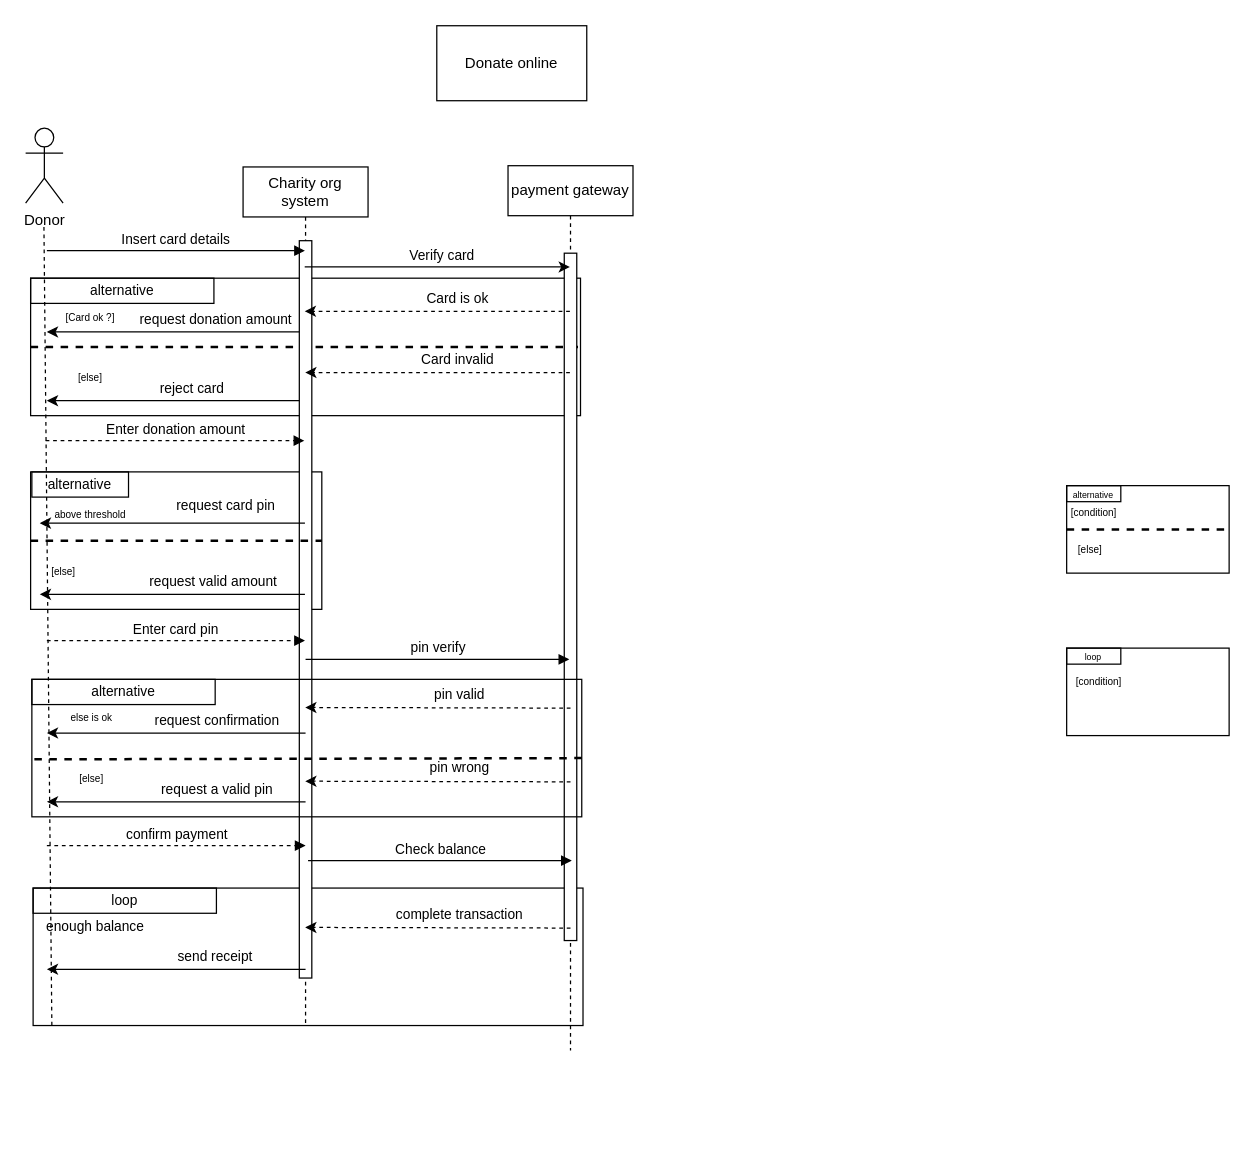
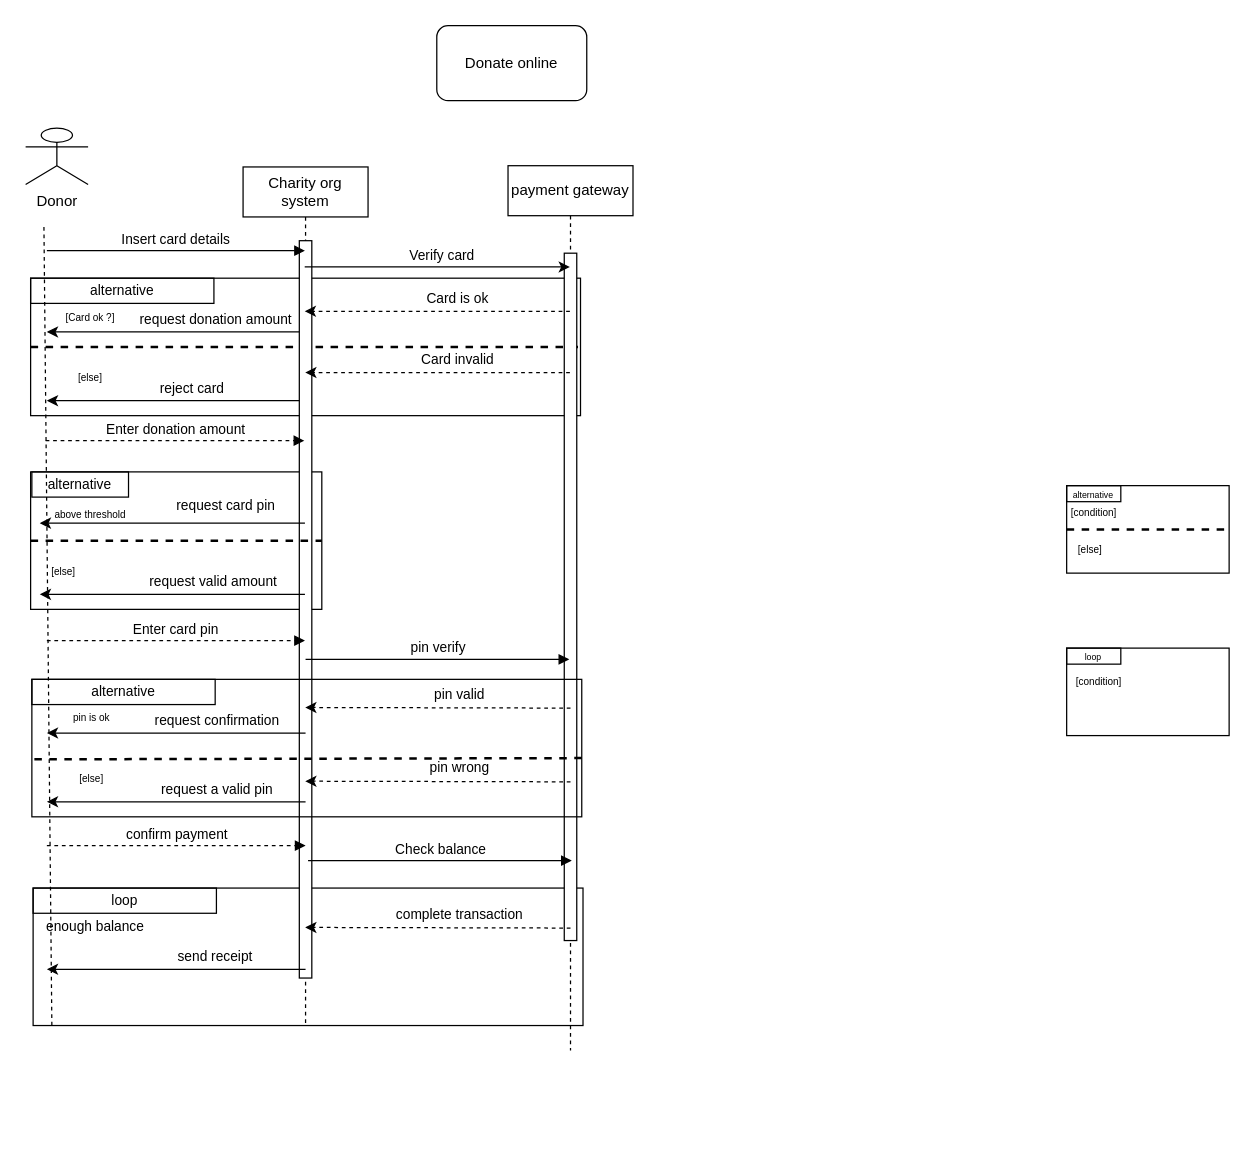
  <mxCell id="0" />
  <mxCell id="1" parent="0" />
  <mxCell id="2" value="Charity org system" style="shape=umlLifeline;perimeter=lifelinePerimeter;whiteSpace=wrap;html=1;container=0;dropTarget=0;collapsible=0;recursiveResize=0;outlineConnect=0;portConstraint=eastwest;newEdgeStyle={&quot;edgeStyle&quot;:&quot;elbowEdgeStyle&quot;,&quot;elbow&quot;:&quot;vertical&quot;,&quot;curved&quot;:0,&quot;rounded&quot;:0};" parent="1" vertex="1"><mxGeometry x="194" y="133" width="100" height="687" as="geometry" /></mxCell>
  <mxCell id="3" value="" style="rounded=0;whiteSpace=wrap;html=1;fillColor=none;container=0;" vertex="1" parent="1"><mxGeometry x="26" y="710" width="440" height="110.0" as="geometry" /></mxCell>
  <mxCell id="4" value="" style="rounded=0;whiteSpace=wrap;html=1;fillColor=none;" vertex="1" parent="1"><mxGeometry x="24" y="377" width="233" height="110" as="geometry" /></mxCell>
  <mxCell id="5" value="" style="group;movable=1;resizable=1;rotatable=1;deletable=1;editable=1;locked=0;connectable=1;" vertex="1" connectable="0" parent="1"><mxGeometry x="24" y="222" width="440" height="680" as="geometry" /></mxCell>
  <mxCell id="6" value="" style="endArrow=classic;html=1;rounded=0;" edge="1" parent="5" source="2"><mxGeometry width="50" height="50" relative="1" as="geometry"><mxPoint x="225.88" y="43.47" as="sourcePoint" /><mxPoint x="13" y="43" as="targetPoint" /></mxGeometry></mxCell>
  <mxCell id="7" value="request donation amount" style="edgeLabel;html=1;align=center;verticalAlign=middle;resizable=0;points=[];" vertex="1" connectable="0" parent="6"><mxGeometry x="-0.055" y="1" relative="1" as="geometry"><mxPoint x="26" y="-12" as="offset" /></mxGeometry></mxCell>
  <mxCell id="8" value="" style="endArrow=classic;html=1;rounded=0;" edge="1" parent="5" source="2"><mxGeometry width="50" height="50" relative="1" as="geometry"><mxPoint x="225.88" y="98.47" as="sourcePoint" /><mxPoint x="13" y="98" as="targetPoint" /></mxGeometry></mxCell>
  <mxCell id="9" value="reject card" style="edgeLabel;html=1;align=center;verticalAlign=middle;resizable=0;points=[];" vertex="1" connectable="0" parent="8"><mxGeometry x="-0.055" y="1" relative="1" as="geometry"><mxPoint x="7" y="-12" as="offset" /></mxGeometry></mxCell>
  <mxCell id="10" value="" style="group" vertex="1" connectable="0" parent="5"><mxGeometry width="440" height="680" as="geometry" /></mxCell>
  <mxCell id="11" value="" style="rounded=0;whiteSpace=wrap;html=1;fillColor=none;" vertex="1" parent="10"><mxGeometry width="440" height="110" as="geometry" /></mxCell>
  <mxCell id="12" value="&lt;font style=&quot;font-size: 11px;&quot;&gt;alternative&lt;/font&gt;" style="rounded=0;whiteSpace=wrap;html=1;fillColor=none;" vertex="1" parent="10"><mxGeometry width="146.667" height="20.167" as="geometry" /></mxCell>
  <mxCell id="13" value="" style="endArrow=none;dashed=1;html=1;strokeWidth=2;rounded=0;entryX=1;entryY=0.5;entryDx=0;entryDy=0;exitX=0;exitY=0.5;exitDx=0;exitDy=0;" edge="1" parent="10" source="11" target="11"><mxGeometry width="50" height="50" relative="1" as="geometry"><mxPoint x="-183.333" y="36.667" as="sourcePoint" /><mxPoint y="-55" as="targetPoint" /></mxGeometry></mxCell>
  <mxCell id="14" value="&lt;span style=&quot;font-size: 8px;&quot;&gt;[else]&lt;/span&gt;" style="text;html=1;align=center;verticalAlign=middle;whiteSpace=wrap;rounded=0;" vertex="1" parent="10"><mxGeometry x="0.231" y="69.143" width="95.886" height="20.161" as="geometry" /></mxCell>
  <mxCell id="15" value="" style="html=1;points=[];perimeter=orthogonalPerimeter;outlineConnect=0;targetShapes=umlLifeline;portConstraint=eastwest;newEdgeStyle={&quot;edgeStyle&quot;:&quot;elbowEdgeStyle&quot;,&quot;elbow&quot;:&quot;vertical&quot;,&quot;curved&quot;:0,&quot;rounded&quot;:0};" vertex="1" parent="10"><mxGeometry x="215" y="-30" width="10" height="590" as="geometry" /></mxCell>
  <mxCell id="16" value="payment gateway" style="shape=umlLifeline;perimeter=lifelinePerimeter;whiteSpace=wrap;html=1;container=0;dropTarget=0;collapsible=0;recursiveResize=0;outlineConnect=0;portConstraint=eastwest;newEdgeStyle={&quot;edgeStyle&quot;:&quot;elbowEdgeStyle&quot;,&quot;elbow&quot;:&quot;vertical&quot;,&quot;curved&quot;:0,&quot;rounded&quot;:0};" parent="1" vertex="1"><mxGeometry x="406" y="132" width="100" height="708" as="geometry" /></mxCell>
  <mxCell id="17" value="" style="html=1;points=[];perimeter=orthogonalPerimeter;outlineConnect=0;targetShapes=umlLifeline;portConstraint=eastwest;newEdgeStyle={&quot;edgeStyle&quot;:&quot;elbowEdgeStyle&quot;,&quot;elbow&quot;:&quot;vertical&quot;,&quot;curved&quot;:0,&quot;rounded&quot;:0};" vertex="1" parent="16"><mxGeometry x="45" y="70" width="10" height="550" as="geometry" /></mxCell>
- <mxCell id="18" value="Donor" style="shape=umlActor;verticalLabelPosition=bottom;verticalAlign=top;html=1;outlineConnect=0;" vertex="1" parent="1"><mxGeometry x="20" y="102" width="30" height="60" as="geometry" /></mxCell>
+ <mxCell id="18" value="Donor" style="shape=umlActor;verticalLabelPosition=bottom;verticalAlign=top;html=1;outlineConnect=0;" vertex="1" parent="1"><mxGeometry x="20" y="102" width="50" height="45" as="geometry" /></mxCell>
  <mxCell id="19" value="" style="endArrow=none;dashed=1;html=1;strokeWidth=1;rounded=0;" edge="1" parent="1"><mxGeometry width="50" height="50" relative="1" as="geometry"><mxPoint x="41" y="820" as="sourcePoint" /><mxPoint x="34.64" y="179" as="targetPoint" /></mxGeometry></mxCell>
  <mxCell id="20" value="Insert card details" style="html=1;verticalAlign=bottom;endArrow=block;edgeStyle=elbowEdgeStyle;elbow=vertical;curved=0;rounded=0;" edge="1" parent="1" target="2"><mxGeometry relative="1" as="geometry"><mxPoint x="37" y="200" as="sourcePoint" /><Array as="points"><mxPoint x="122" y="200" /></Array><mxPoint x="207" y="200" as="targetPoint" /></mxGeometry></mxCell>
- <mxCell id="21" value="Donate online" style="whiteSpace=wrap;html=1;rounded=0;" vertex="1" parent="1"><mxGeometry x="349" y="20" width="120" height="60" as="geometry" /></mxCell>
+ <mxCell id="21" value="Donate online" style="rounded=1;whiteSpace=wrap;html=1;" vertex="1" parent="1"><mxGeometry x="349" y="20" width="120" height="60" as="geometry" /></mxCell>
  <mxCell id="22" value="" style="endArrow=classic;html=1;rounded=0;" edge="1" parent="1" target="16"><mxGeometry width="50" height="50" relative="1" as="geometry"><mxPoint x="243.324" y="213" as="sourcePoint" /><mxPoint x="442.5" y="213" as="targetPoint" /></mxGeometry></mxCell>
  <mxCell id="23" value="Verify card" style="edgeLabel;html=1;align=center;verticalAlign=middle;resizable=0;points=[];" vertex="1" connectable="0" parent="22"><mxGeometry x="0.024" y="-2" relative="1" as="geometry"><mxPoint y="-12" as="offset" /></mxGeometry></mxCell>
  <mxCell id="24" value="" style="group" vertex="1" connectable="0" parent="1"><mxGeometry x="853" y="388" width="130" height="70" as="geometry" /></mxCell>
  <mxCell id="25" value="" style="rounded=0;whiteSpace=wrap;html=1;fillColor=none;" vertex="1" parent="24"><mxGeometry width="130" height="70" as="geometry" /></mxCell>
  <mxCell id="26" value="&lt;font style=&quot;font-size: 7px;&quot;&gt;alternative&lt;/font&gt;" style="rounded=0;whiteSpace=wrap;html=1;fillColor=none;" vertex="1" parent="24"><mxGeometry width="43.333" height="12.833" as="geometry" /></mxCell>
  <mxCell id="27" value="" style="endArrow=none;dashed=1;html=1;strokeWidth=2;rounded=0;entryX=1;entryY=0.5;entryDx=0;entryDy=0;exitX=0;exitY=0.5;exitDx=0;exitDy=0;" edge="1" parent="24" source="25" target="25"><mxGeometry width="50" height="50" relative="1" as="geometry"><mxPoint x="-54.167" y="23.333" as="sourcePoint" /><mxPoint y="-35" as="targetPoint" /></mxGeometry></mxCell>
  <mxCell id="28" value="&lt;span style=&quot;font-size: 8px;&quot;&gt;[condition]&lt;/span&gt;" style="text;html=1;align=center;verticalAlign=middle;whiteSpace=wrap;rounded=0;" vertex="1" parent="24"><mxGeometry x="7.5" y="14.83" width="28.33" height="12.83" as="geometry" /></mxCell>
  <mxCell id="29" value="&lt;span style=&quot;font-size: 8px;&quot;&gt;[else]&lt;/span&gt;" style="text;html=1;align=center;verticalAlign=middle;whiteSpace=wrap;rounded=0;" vertex="1" parent="24"><mxGeometry x="4.5" y="44" width="28.33" height="12.83" as="geometry" /></mxCell>
  <mxCell id="30" value="" style="group" vertex="1" connectable="0" parent="1"><mxGeometry x="853" y="518" width="130" height="70" as="geometry" /></mxCell>
  <mxCell id="31" value="" style="rounded=0;whiteSpace=wrap;html=1;fillColor=none;container=0;" vertex="1" parent="30"><mxGeometry width="130" height="70" as="geometry" /></mxCell>
  <mxCell id="32" value="&lt;font style=&quot;font-size: 7px;&quot;&gt;loop&lt;/font&gt;" style="rounded=0;whiteSpace=wrap;html=1;fillColor=none;container=0;" vertex="1" parent="30"><mxGeometry width="43.333" height="12.833" as="geometry" /></mxCell>
  <mxCell id="33" value="&lt;span style=&quot;font-size: 8px;&quot;&gt;[condition]&lt;/span&gt;" style="text;html=1;align=center;verticalAlign=middle;whiteSpace=wrap;rounded=0;container=0;" vertex="1" parent="30"><mxGeometry x="11.5" y="19.83" width="28.33" height="12.83" as="geometry" /></mxCell>
  <mxCell id="34" value="" style="endArrow=classic;html=1;rounded=0;dashed=1;" edge="1" parent="1"><mxGeometry width="50" height="50" relative="1" as="geometry"><mxPoint x="455.5" y="248.5" as="sourcePoint" /><mxPoint x="243.324" y="248.5" as="targetPoint" /></mxGeometry></mxCell>
  <mxCell id="35" value="Card is ok&amp;nbsp;" style="edgeLabel;html=1;align=center;verticalAlign=middle;resizable=0;points=[];" vertex="1" connectable="0" parent="34"><mxGeometry x="-0.055" y="1" relative="1" as="geometry"><mxPoint x="11" y="-12" as="offset" /></mxGeometry></mxCell>
  <mxCell id="36" value="" style="endArrow=classic;html=1;rounded=0;dashed=1;" edge="1" parent="1" source="16"><mxGeometry width="50" height="50" relative="1" as="geometry"><mxPoint x="443.5" y="297.5" as="sourcePoint" /><mxPoint x="243.731" y="297.5" as="targetPoint" /></mxGeometry></mxCell>
  <mxCell id="37" value="Card invalid&amp;nbsp;" style="edgeLabel;html=1;align=center;verticalAlign=middle;resizable=0;points=[];" vertex="1" connectable="0" parent="36"><mxGeometry x="-0.055" y="1" relative="1" as="geometry"><mxPoint x="11" y="-12" as="offset" /></mxGeometry></mxCell>
  <mxCell id="38" value="Enter donation amount" style="html=1;verticalAlign=bottom;endArrow=block;edgeStyle=elbowEdgeStyle;elbow=vertical;curved=0;rounded=0;dashed=1;" edge="1" parent="1"><mxGeometry relative="1" as="geometry"><mxPoint x="36" y="352" as="sourcePoint" /><Array as="points"><mxPoint x="121" y="352" /></Array><mxPoint x="243" y="352" as="targetPoint" /></mxGeometry></mxCell>
  <mxCell id="39" value="&lt;span style=&quot;font-size: 8px;&quot;&gt;[Card ok ?]&lt;/span&gt;" style="text;html=1;align=center;verticalAlign=middle;whiteSpace=wrap;rounded=0;" vertex="1" parent="1"><mxGeometry x="24.385" y="243.304" width="95.886" height="20.161" as="geometry" /></mxCell>
  <mxCell id="40" value="" style="group;movable=1;resizable=1;rotatable=1;deletable=1;editable=1;locked=0;connectable=1;" vertex="1" connectable="0" parent="1"><mxGeometry x="25" y="377" width="232" height="110" as="geometry" /></mxCell>
  <mxCell id="41" value="" style="endArrow=classic;html=1;rounded=0;" edge="1" parent="40"><mxGeometry width="50" height="50" relative="1" as="geometry"><mxPoint x="218.5" y="41" as="sourcePoint" /><mxPoint x="6.327" y="41" as="targetPoint" /></mxGeometry></mxCell>
  <mxCell id="42" value="request card pin" style="edgeLabel;html=1;align=center;verticalAlign=middle;resizable=0;points=[];" vertex="1" connectable="0" parent="41"><mxGeometry x="-0.055" y="1" relative="1" as="geometry"><mxPoint x="36" y="-16" as="offset" /></mxGeometry></mxCell>
  <mxCell id="43" value="&lt;font style=&quot;font-size: 11px;&quot;&gt;alternative&lt;/font&gt;" style="rounded=0;whiteSpace=wrap;html=1;fillColor=none;" vertex="1" parent="40"><mxGeometry width="77.333" height="20.167" as="geometry" /></mxCell>
  <mxCell id="44" value="&lt;span style=&quot;font-size: 8px;&quot;&gt;[else]&lt;/span&gt;" style="text;html=1;align=center;verticalAlign=middle;whiteSpace=wrap;rounded=0;" vertex="1" parent="40"><mxGeometry x="0.122" y="69.143" width="50.558" height="20.161" as="geometry" /></mxCell>
  <mxCell id="45" value="&lt;span style=&quot;font-size: 8px;&quot;&gt;above threshold&lt;/span&gt;" style="text;html=1;align=center;verticalAlign=middle;whiteSpace=wrap;rounded=0;" vertex="1" parent="40"><mxGeometry x="17.33" y="28" width="60" height="10.33" as="geometry" /></mxCell>
  <mxCell id="46" value="" style="endArrow=classic;html=1;rounded=0;" edge="1" parent="40" source="2"><mxGeometry width="50" height="50" relative="1" as="geometry"><mxPoint x="115.473" y="98" as="sourcePoint" /><mxPoint x="6.327" y="98" as="targetPoint" /></mxGeometry></mxCell>
  <mxCell id="47" value="request valid amount" style="edgeLabel;html=1;align=center;verticalAlign=middle;resizable=0;points=[];" vertex="1" connectable="0" parent="46"><mxGeometry x="-0.055" y="1" relative="1" as="geometry"><mxPoint x="26" y="-12" as="offset" /></mxGeometry></mxCell>
  <mxCell id="48" value="" style="endArrow=none;dashed=1;html=1;strokeWidth=2;rounded=0;entryX=1;entryY=0.5;entryDx=0;entryDy=0;exitX=0;exitY=0.5;exitDx=0;exitDy=0;" edge="1" parent="1" source="4" target="4"><mxGeometry width="50" height="50" relative="1" as="geometry"><mxPoint x="-158.333" y="413.667" as="sourcePoint" /><mxPoint x="25" y="322" as="targetPoint" /></mxGeometry></mxCell>
  <mxCell id="49" value="Enter card pin" style="html=1;verticalAlign=bottom;endArrow=block;edgeStyle=elbowEdgeStyle;elbow=vertical;curved=0;rounded=0;dashed=1;" edge="1" parent="1" target="2"><mxGeometry relative="1" as="geometry"><mxPoint x="37" y="512" as="sourcePoint" /><Array as="points"><mxPoint x="122" y="512" /></Array><mxPoint x="237" y="512" as="targetPoint" /></mxGeometry></mxCell>
  <mxCell id="50" value="pin verify" style="html=1;verticalAlign=bottom;endArrow=block;edgeStyle=elbowEdgeStyle;elbow=horizontal;curved=0;rounded=0;" edge="1" parent="1"><mxGeometry relative="1" as="geometry"><mxPoint x="244" y="527" as="sourcePoint" /><Array as="points"><mxPoint x="333" y="527" /></Array><mxPoint x="455" y="527" as="targetPoint" /></mxGeometry></mxCell>
  <mxCell id="51" value="" style="endArrow=classic;html=1;rounded=0;dashed=1;" edge="1" parent="1"><mxGeometry width="50" height="50" relative="1" as="geometry"><mxPoint x="456" y="566" as="sourcePoint" /><mxPoint x="243.731" y="565.5" as="targetPoint" /></mxGeometry></mxCell>
  <mxCell id="52" value="pin valid" style="edgeLabel;html=1;align=center;verticalAlign=middle;resizable=0;points=[];" vertex="1" connectable="0" parent="51"><mxGeometry x="-0.055" y="1" relative="1" as="geometry"><mxPoint x="11" y="-12" as="offset" /></mxGeometry></mxCell>
  <mxCell id="53" value="confirm payment" style="html=1;verticalAlign=bottom;endArrow=block;edgeStyle=elbowEdgeStyle;elbow=vertical;curved=0;rounded=0;dashed=1;" edge="1" parent="1"><mxGeometry relative="1" as="geometry"><mxPoint x="37" y="676" as="sourcePoint" /><Array as="points"><mxPoint x="122" y="676" /></Array><mxPoint x="244" y="676" as="targetPoint" /></mxGeometry></mxCell>
  <mxCell id="54" value="" style="endArrow=classic;html=1;rounded=0;dashed=1;" edge="1" parent="1"><mxGeometry width="50" height="50" relative="1" as="geometry"><mxPoint x="456" y="625" as="sourcePoint" /><mxPoint x="243.731" y="624.5" as="targetPoint" /></mxGeometry></mxCell>
  <mxCell id="55" value="pin wrong" style="edgeLabel;html=1;align=center;verticalAlign=middle;resizable=0;points=[];" vertex="1" connectable="0" parent="54"><mxGeometry x="-0.055" y="1" relative="1" as="geometry"><mxPoint x="11" y="-12" as="offset" /></mxGeometry></mxCell>
  <mxCell id="56" value="Check balance" style="html=1;verticalAlign=bottom;endArrow=block;edgeStyle=elbowEdgeStyle;elbow=horizontal;curved=0;rounded=0;" edge="1" parent="1"><mxGeometry relative="1" as="geometry"><mxPoint x="246" y="688" as="sourcePoint" /><Array as="points"><mxPoint x="335" y="688" /></Array><mxPoint x="457" y="688" as="targetPoint" /></mxGeometry></mxCell>
  <mxCell id="57" value="" style="group;movable=1;resizable=1;rotatable=1;deletable=1;editable=1;locked=0;connectable=1;strokeColor=default;" vertex="1" connectable="0" parent="1"><mxGeometry x="25" y="543" width="440" height="110" as="geometry" /></mxCell>
  <mxCell id="58" value="" style="endArrow=classic;html=1;rounded=0;" edge="1" parent="57"><mxGeometry width="50" height="50" relative="1" as="geometry"><mxPoint x="219" y="43" as="sourcePoint" /><mxPoint x="12" y="43" as="targetPoint" /></mxGeometry></mxCell>
  <mxCell id="59" value="request confirmation" style="edgeLabel;html=1;align=center;verticalAlign=middle;resizable=0;points=[];" vertex="1" connectable="0" parent="58"><mxGeometry x="-0.055" y="1" relative="1" as="geometry"><mxPoint x="26" y="-12" as="offset" /></mxGeometry></mxCell>
  <mxCell id="60" value="&lt;font style=&quot;font-size: 11px;&quot;&gt;alternative&lt;/font&gt;" style="rounded=0;whiteSpace=wrap;html=1;fillColor=none;" vertex="1" parent="57"><mxGeometry width="146.667" height="20.167" as="geometry" /></mxCell>
  <mxCell id="61" value="&lt;span style=&quot;font-size: 8px;&quot;&gt;[else]&lt;/span&gt;" style="text;html=1;align=center;verticalAlign=middle;whiteSpace=wrap;rounded=0;" vertex="1" parent="57"><mxGeometry x="0.231" y="69.143" width="95.886" height="20.161" as="geometry" /></mxCell>
- <mxCell id="62" value="&lt;span style=&quot;font-size: 8px;&quot;&gt;else is ok&lt;/span&gt;" style="text;html=1;align=center;verticalAlign=middle;whiteSpace=wrap;rounded=0;" vertex="1" parent="57"><mxGeometry x="0.005" y="20.164" width="95.886" height="20.161" as="geometry" /></mxCell>
+ <mxCell id="62" value="&lt;span style=&quot;font-size: 8px;&quot;&gt;pin is ok&lt;/span&gt;" style="text;html=1;align=center;verticalAlign=middle;whiteSpace=wrap;rounded=0;" vertex="1" parent="57"><mxGeometry x="0.005" y="20.164" width="95.886" height="20.161" as="geometry" /></mxCell>
  <mxCell id="63" value="" style="endArrow=classic;html=1;rounded=0;" edge="1" parent="57"><mxGeometry width="50" height="50" relative="1" as="geometry"><mxPoint x="219" y="98" as="sourcePoint" /><mxPoint x="12" y="98" as="targetPoint" /></mxGeometry></mxCell>
  <mxCell id="64" value="request a valid pin" style="edgeLabel;html=1;align=center;verticalAlign=middle;resizable=0;points=[];" vertex="1" connectable="0" parent="63"><mxGeometry x="-0.055" y="1" relative="1" as="geometry"><mxPoint x="26" y="-12" as="offset" /></mxGeometry></mxCell>
  <mxCell id="65" value="" style="endArrow=classic;html=1;rounded=0;" edge="1" parent="57"><mxGeometry width="50" height="50" relative="1" as="geometry"><mxPoint x="219" y="232" as="sourcePoint" /><mxPoint x="12" y="232" as="targetPoint" /></mxGeometry></mxCell>
  <mxCell id="66" value="send receipt&amp;nbsp;" style="edgeLabel;html=1;align=center;verticalAlign=middle;resizable=0;points=[];" vertex="1" connectable="0" parent="65"><mxGeometry x="-0.055" y="1" relative="1" as="geometry"><mxPoint x="26" y="-12" as="offset" /></mxGeometry></mxCell>
  <mxCell id="67" value="" style="endArrow=none;dashed=1;html=1;strokeWidth=2;rounded=0;exitX=0;exitY=0.5;exitDx=0;exitDy=0;entryX=1;entryY=0.5;entryDx=0;entryDy=0;" edge="1" parent="1"><mxGeometry width="50" height="50" relative="1" as="geometry"><mxPoint x="27" y="607" as="sourcePoint" /><mxPoint x="466" y="606" as="targetPoint" /></mxGeometry></mxCell>
  <mxCell id="68" value="" style="group" vertex="1" connectable="0" parent="1"><mxGeometry x="26" y="710" width="440" height="110" as="geometry" /></mxCell>
  <mxCell id="69" value="&lt;font style=&quot;font-size: 11px;&quot;&gt;loop&lt;/font&gt;" style="rounded=0;whiteSpace=wrap;html=1;fillColor=none;container=0;" vertex="1" parent="68"><mxGeometry width="146.667" height="20.167" as="geometry" /></mxCell>
  <mxCell id="70" value="&lt;font style=&quot;font-size: 11px;&quot;&gt;enough balance&lt;/font&gt;" style="text;html=1;align=center;verticalAlign=middle;whiteSpace=wrap;rounded=0;container=0;" vertex="1" parent="68"><mxGeometry x="1.923" y="21.261" width="95.886" height="20.161" as="geometry" /></mxCell>
  <mxCell id="71" value="" style="endArrow=classic;html=1;rounded=0;dashed=1;" edge="1" parent="1"><mxGeometry width="50" height="50" relative="1" as="geometry"><mxPoint x="456" y="742" as="sourcePoint" /><mxPoint x="243.731" y="741.5" as="targetPoint" /></mxGeometry></mxCell>
  <mxCell id="72" value="complete transaction" style="edgeLabel;html=1;align=center;verticalAlign=middle;resizable=0;points=[];" vertex="1" connectable="0" parent="71"><mxGeometry x="-0.055" y="1" relative="1" as="geometry"><mxPoint x="11" y="-12" as="offset" /></mxGeometry></mxCell>
